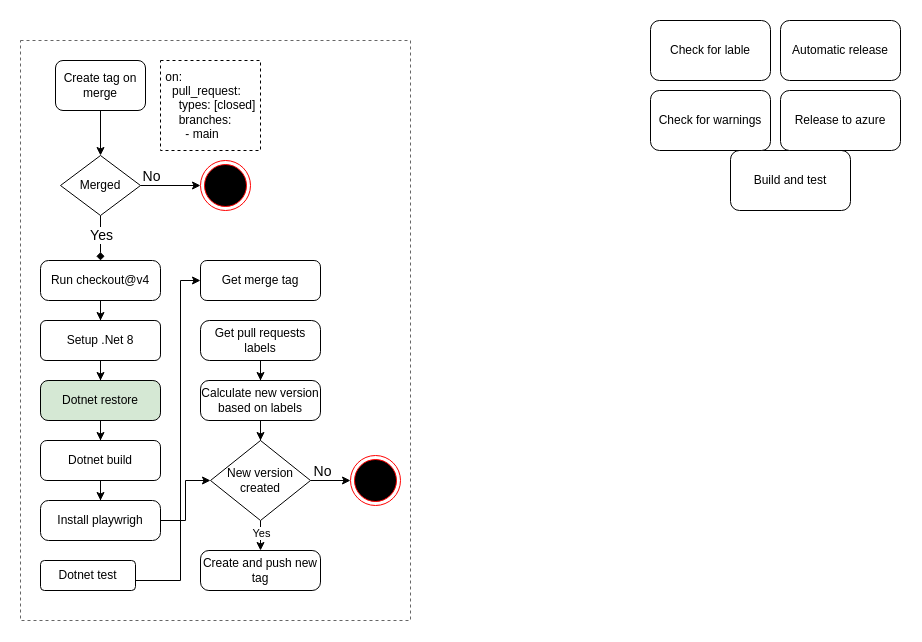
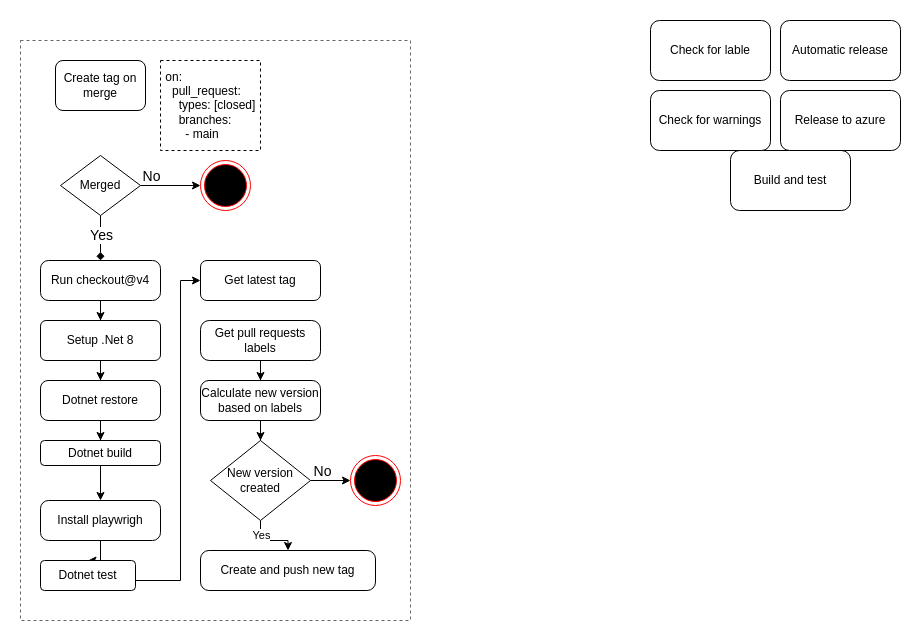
  <mxCell id="0" />
  <mxCell id="1" parent="0" />
  <mxCell id="2" value="" style="rounded=0;whiteSpace=wrap;html=1;fillColor=none;dashed=1;strokeWidth=1;fontColor=#333333;strokeColor=#666666;" vertex="1" parent="1"><mxGeometry x="20" y="40" width="390" height="580" as="geometry" /></mxCell>
- <mxCell id="3" value="" style="edgeStyle=orthogonalEdgeStyle;rounded=0;orthogonalLoop=1;jettySize=auto;html=1;" edge="1" parent="1" source="4" target="13"><mxGeometry relative="1" as="geometry" /></mxCell>
  <mxCell id="4" value="Create tag on merge" style="rounded=1;whiteSpace=wrap;html=1;" vertex="1" parent="1"><mxGeometry x="55" y="60" width="90" height="50" as="geometry" /></mxCell>
  <mxCell id="5" value="Automatic release" style="rounded=1;whiteSpace=wrap;html=1;" vertex="1" parent="1"><mxGeometry x="780" width="120" height="60" as="geometry" y="20" /></mxCell>
  <mxCell id="6" value="Check for lable" style="rounded=1;whiteSpace=wrap;html=1;" vertex="1" parent="1"><mxGeometry x="650" width="120" height="60" as="geometry" y="20" /></mxCell>
  <mxCell id="7" value="B&lt;span style=&quot;background-color: initial;&quot;&gt;uild and test&lt;/span&gt;" style="rounded=1;whiteSpace=wrap;html=1;" vertex="1" parent="1"><mxGeometry x="730" y="150" width="120" height="60" as="geometry" /></mxCell>
  <mxCell id="8" value="Check for warnings" style="rounded=1;whiteSpace=wrap;html=1;" vertex="1" parent="1"><mxGeometry x="650" y="90" width="120" height="60" as="geometry" /></mxCell>
  <mxCell id="9" value="Release to azure" style="rounded=1;whiteSpace=wrap;html=1;" vertex="1" parent="1"><mxGeometry x="780" y="90" width="120" height="60" as="geometry" /></mxCell>
  <mxCell id="10" value="&lt;div&gt;&amp;nbsp;on:&lt;/div&gt;&lt;div&gt;&amp;nbsp; &amp;nbsp;pull_request:&lt;/div&gt;&lt;div&gt;&amp;nbsp; &amp;nbsp; &amp;nbsp;types: [closed]&lt;/div&gt;&lt;div&gt;&amp;nbsp; &amp;nbsp; &amp;nbsp;branches:&lt;/div&gt;&lt;div&gt;&amp;nbsp; &amp;nbsp; &amp;nbsp; &amp;nbsp;- main&lt;/div&gt;" style="text;html=1;align=left;verticalAlign=middle;whiteSpace=wrap;rounded=0;strokeColor=default;dashed=1;" vertex="1" parent="1"><mxGeometry x="160" y="60" width="100" height="90" as="geometry" /></mxCell>
  <mxCell id="11" value="" style="edgeStyle=orthogonalEdgeStyle;rounded=0;orthogonalLoop=1;jettySize=auto;html=1;endArrow=diamond;" edge="1" parent="1" source="13" target="17"><mxGeometry relative="1" as="geometry" /></mxCell>
  <mxCell id="12" value="&lt;font style=&quot;font-size: 14px;&quot;&gt;Yes&lt;/font&gt;" style="edgeLabel;html=1;align=center;verticalAlign=middle;resizable=0;points=[];" vertex="1" connectable="0" parent="11"><mxGeometry x="-0.515" y="-3" relative="1" as="geometry"><mxPoint x="3" y="8" as="offset" /></mxGeometry></mxCell>
  <mxCell id="13" value="Merged" style="rhombus;whiteSpace=wrap;html=1;" vertex="1" parent="1"><mxGeometry x="60" y="155" width="80" height="60" as="geometry" /></mxCell>
  <mxCell id="14" value="" style="endArrow=classic;html=1;rounded=0;exitX=1;exitY=0.5;exitDx=0;exitDy=0;entryX=0;entryY=0.5;entryDx=0;entryDy=0;" edge="1" parent="1" source="13" target="20"><mxGeometry width="50" height="50" relative="1" as="geometry"><mxPoint x="160" y="179.5" as="sourcePoint" /><mxPoint x="200" y="180" as="targetPoint" /></mxGeometry></mxCell>
  <mxCell id="15" value="&lt;font style=&quot;font-size: 14px;&quot;&gt;No&lt;/font&gt;" style="edgeLabel;html=1;align=center;verticalAlign=middle;resizable=0;points=[];" vertex="1" connectable="0" parent="14"><mxGeometry x="-0.461" y="1" relative="1" as="geometry"><mxPoint x="-6" y="-9" as="offset" /></mxGeometry></mxCell>
  <mxCell id="16" value="" style="edgeStyle=orthogonalEdgeStyle;rounded=0;orthogonalLoop=1;jettySize=auto;html=1;" edge="1" parent="1" source="17" target="19"><mxGeometry relative="1" as="geometry" /></mxCell>
  <mxCell id="17" value="Run checkout@v4" style="rounded=1;whiteSpace=wrap;html=1;arcSize=20;" vertex="1" parent="1"><mxGeometry x="40" y="260" width="120" height="40" as="geometry" /></mxCell>
  <mxCell id="18" value="" style="edgeStyle=orthogonalEdgeStyle;rounded=0;orthogonalLoop=1;jettySize=auto;html=1;" edge="1" parent="1" source="19" target="22"><mxGeometry relative="1" as="geometry" /></mxCell>
  <mxCell id="19" value="Setup .Net 8" style="rounded=1;whiteSpace=wrap;html=1;arcSize=14;" vertex="1" parent="1"><mxGeometry x="40" y="320" width="120" height="40" as="geometry" /></mxCell>
  <mxCell id="20" value="" style="ellipse;html=1;shape=endState;fillColor=#000000;strokeColor=#ff0000;" vertex="1" parent="1"><mxGeometry x="200" y="160" width="50" height="50" as="geometry" /></mxCell>
  <mxCell id="21" value="" style="edgeStyle=orthogonalEdgeStyle;rounded=0;orthogonalLoop=1;jettySize=auto;html=1;" edge="1" parent="1" source="22" target="24"><mxGeometry relative="1" as="geometry" /></mxCell>
- <mxCell id="22" value="Dotnet restore" style="rounded=1;whiteSpace=wrap;html=1;arcSize=19;fillColor=#d5e8d4;" vertex="1" parent="1"><mxGeometry x="40" y="380" width="120" height="40" as="geometry" /></mxCell>
+ <mxCell id="22" value="Dotnet restore" style="rounded=1;whiteSpace=wrap;html=1;arcSize=19;" vertex="1" parent="1"><mxGeometry x="40" y="380" width="120" height="40" as="geometry" /></mxCell>
  <mxCell id="23" value="" style="edgeStyle=orthogonalEdgeStyle;rounded=0;orthogonalLoop=1;jettySize=auto;html=1;" edge="1" parent="1" source="24" target="26"><mxGeometry relative="1" as="geometry" /></mxCell>
- <mxCell id="24" value="Dotnet build" style="rounded=1;whiteSpace=wrap;html=1;arcSize=16;" vertex="1" parent="1"><mxGeometry x="40" y="440" width="120" height="40" as="geometry" /></mxCell>
- <mxCell id="25" value="" style="edgeStyle=orthogonalEdgeStyle;rounded=0;orthogonalLoop=1;jettySize=auto;html=1;" edge="1" parent="1" source="26" target="38"><mxGeometry relative="1" as="geometry" /></mxCell>
+ <mxCell id="24" value="Dotnet build" style="rounded=1;whiteSpace=wrap;html=1;arcSize=16;" vertex="1" parent="1"><mxGeometry x="40" y="440" width="120" height="25" as="geometry" /></mxCell>
+ <mxCell id="25" value="" style="edgeStyle=orthogonalEdgeStyle;rounded=0;orthogonalLoop=1;jettySize=auto;html=1;" edge="1" parent="1" source="26" target="28"><mxGeometry relative="1" as="geometry" /></mxCell>
  <mxCell id="26" value="Install playwrigh" style="rounded=1;whiteSpace=wrap;html=1;arcSize=20;" vertex="1" parent="1"><mxGeometry x="40" y="500" width="120" height="40" as="geometry" /></mxCell>
  <mxCell id="27" value="" style="edgeStyle=orthogonalEdgeStyle;rounded=0;orthogonalLoop=1;jettySize=auto;html=1;" edge="1" parent="1" source="28" target="29"><mxGeometry relative="1" as="geometry"><Array as="points"><mxPoint x="180" y="580" /><mxPoint x="180" y="280" /></Array></mxGeometry></mxCell>
  <mxCell id="28" value="Dotnet test" style="rounded=1;whiteSpace=wrap;html=1;arcSize=13;" vertex="1" parent="1"><mxGeometry x="40" y="560" width="95" height="30" as="geometry" /></mxCell>
- <mxCell id="29" value="Get merge tag" style="rounded=1;whiteSpace=wrap;html=1;arcSize=16;" vertex="1" parent="1"><mxGeometry x="200" y="260" width="120" height="40" as="geometry" /></mxCell>
+ <mxCell id="29" value="Get latest tag" style="rounded=1;whiteSpace=wrap;html=1;arcSize=16;" vertex="1" parent="1"><mxGeometry x="200" y="260" width="120" height="40" as="geometry" /></mxCell>
  <mxCell id="30" value="" style="edgeStyle=orthogonalEdgeStyle;rounded=0;orthogonalLoop=1;jettySize=auto;html=1;" edge="1" parent="1" source="31" target="33"><mxGeometry relative="1" as="geometry" /></mxCell>
  <mxCell id="31" value="Get pull requests labels" style="rounded=1;whiteSpace=wrap;html=1;arcSize=22;" vertex="1" parent="1"><mxGeometry x="200" y="320" width="120" height="40" as="geometry" /></mxCell>
  <mxCell id="32" value="" style="edgeStyle=orthogonalEdgeStyle;rounded=0;orthogonalLoop=1;jettySize=auto;html=1;" edge="1" parent="1" source="33" target="38"><mxGeometry relative="1" as="geometry" /></mxCell>
  <mxCell id="33" value="Calculate new version based on labels" style="rounded=1;whiteSpace=wrap;html=1;arcSize=21;" vertex="1" parent="1"><mxGeometry x="200" y="380" width="120" height="40" as="geometry" /></mxCell>
  <mxCell id="34" value="" style="edgeStyle=orthogonalEdgeStyle;rounded=0;orthogonalLoop=1;jettySize=auto;html=1;" edge="1" parent="1" source="38" target="39"><mxGeometry relative="1" as="geometry" /></mxCell>
  <mxCell id="35" value="&lt;font style=&quot;font-size: 14px;&quot;&gt;No&lt;/font&gt;" style="edgeLabel;html=1;align=center;verticalAlign=middle;resizable=0;points=[];" vertex="1" connectable="0" parent="34"><mxGeometry x="-0.322" y="3" relative="1" as="geometry"><mxPoint x="-3" y="-7" as="offset" /></mxGeometry></mxCell>
  <mxCell id="36" value="" style="edgeStyle=orthogonalEdgeStyle;rounded=0;orthogonalLoop=1;jettySize=auto;html=1;" edge="1" parent="1" source="38" target="40"><mxGeometry relative="1" as="geometry" /></mxCell>
  <mxCell id="37" value="Yes" style="edgeLabel;html=1;align=center;verticalAlign=middle;resizable=0;points=[];" vertex="1" connectable="0" parent="36"><mxGeometry x="-0.506" y="3" relative="1" as="geometry"><mxPoint x="-3" as="offset" /></mxGeometry></mxCell>
  <mxCell id="38" value="New version&lt;div&gt;created&lt;/div&gt;" style="rhombus;whiteSpace=wrap;html=1;" vertex="1" parent="1"><mxGeometry x="210" y="440" width="100" height="80" as="geometry" /></mxCell>
  <mxCell id="39" value="" style="ellipse;html=1;shape=endState;fillColor=#000000;strokeColor=#ff0000;" vertex="1" parent="1"><mxGeometry x="350" y="455" width="50" height="50" as="geometry" /></mxCell>
- <mxCell id="40" value="Create and push new tag" style="rounded=1;whiteSpace=wrap;html=1;arcSize=21;" vertex="1" parent="1"><mxGeometry x="200" y="550" width="120" height="40" as="geometry" /></mxCell>
+ <mxCell id="40" value="Create and push new tag" style="rounded=1;whiteSpace=wrap;html=1;arcSize=21;" vertex="1" parent="1"><mxGeometry x="200" y="550" width="175" height="40" as="geometry" /></mxCell>
